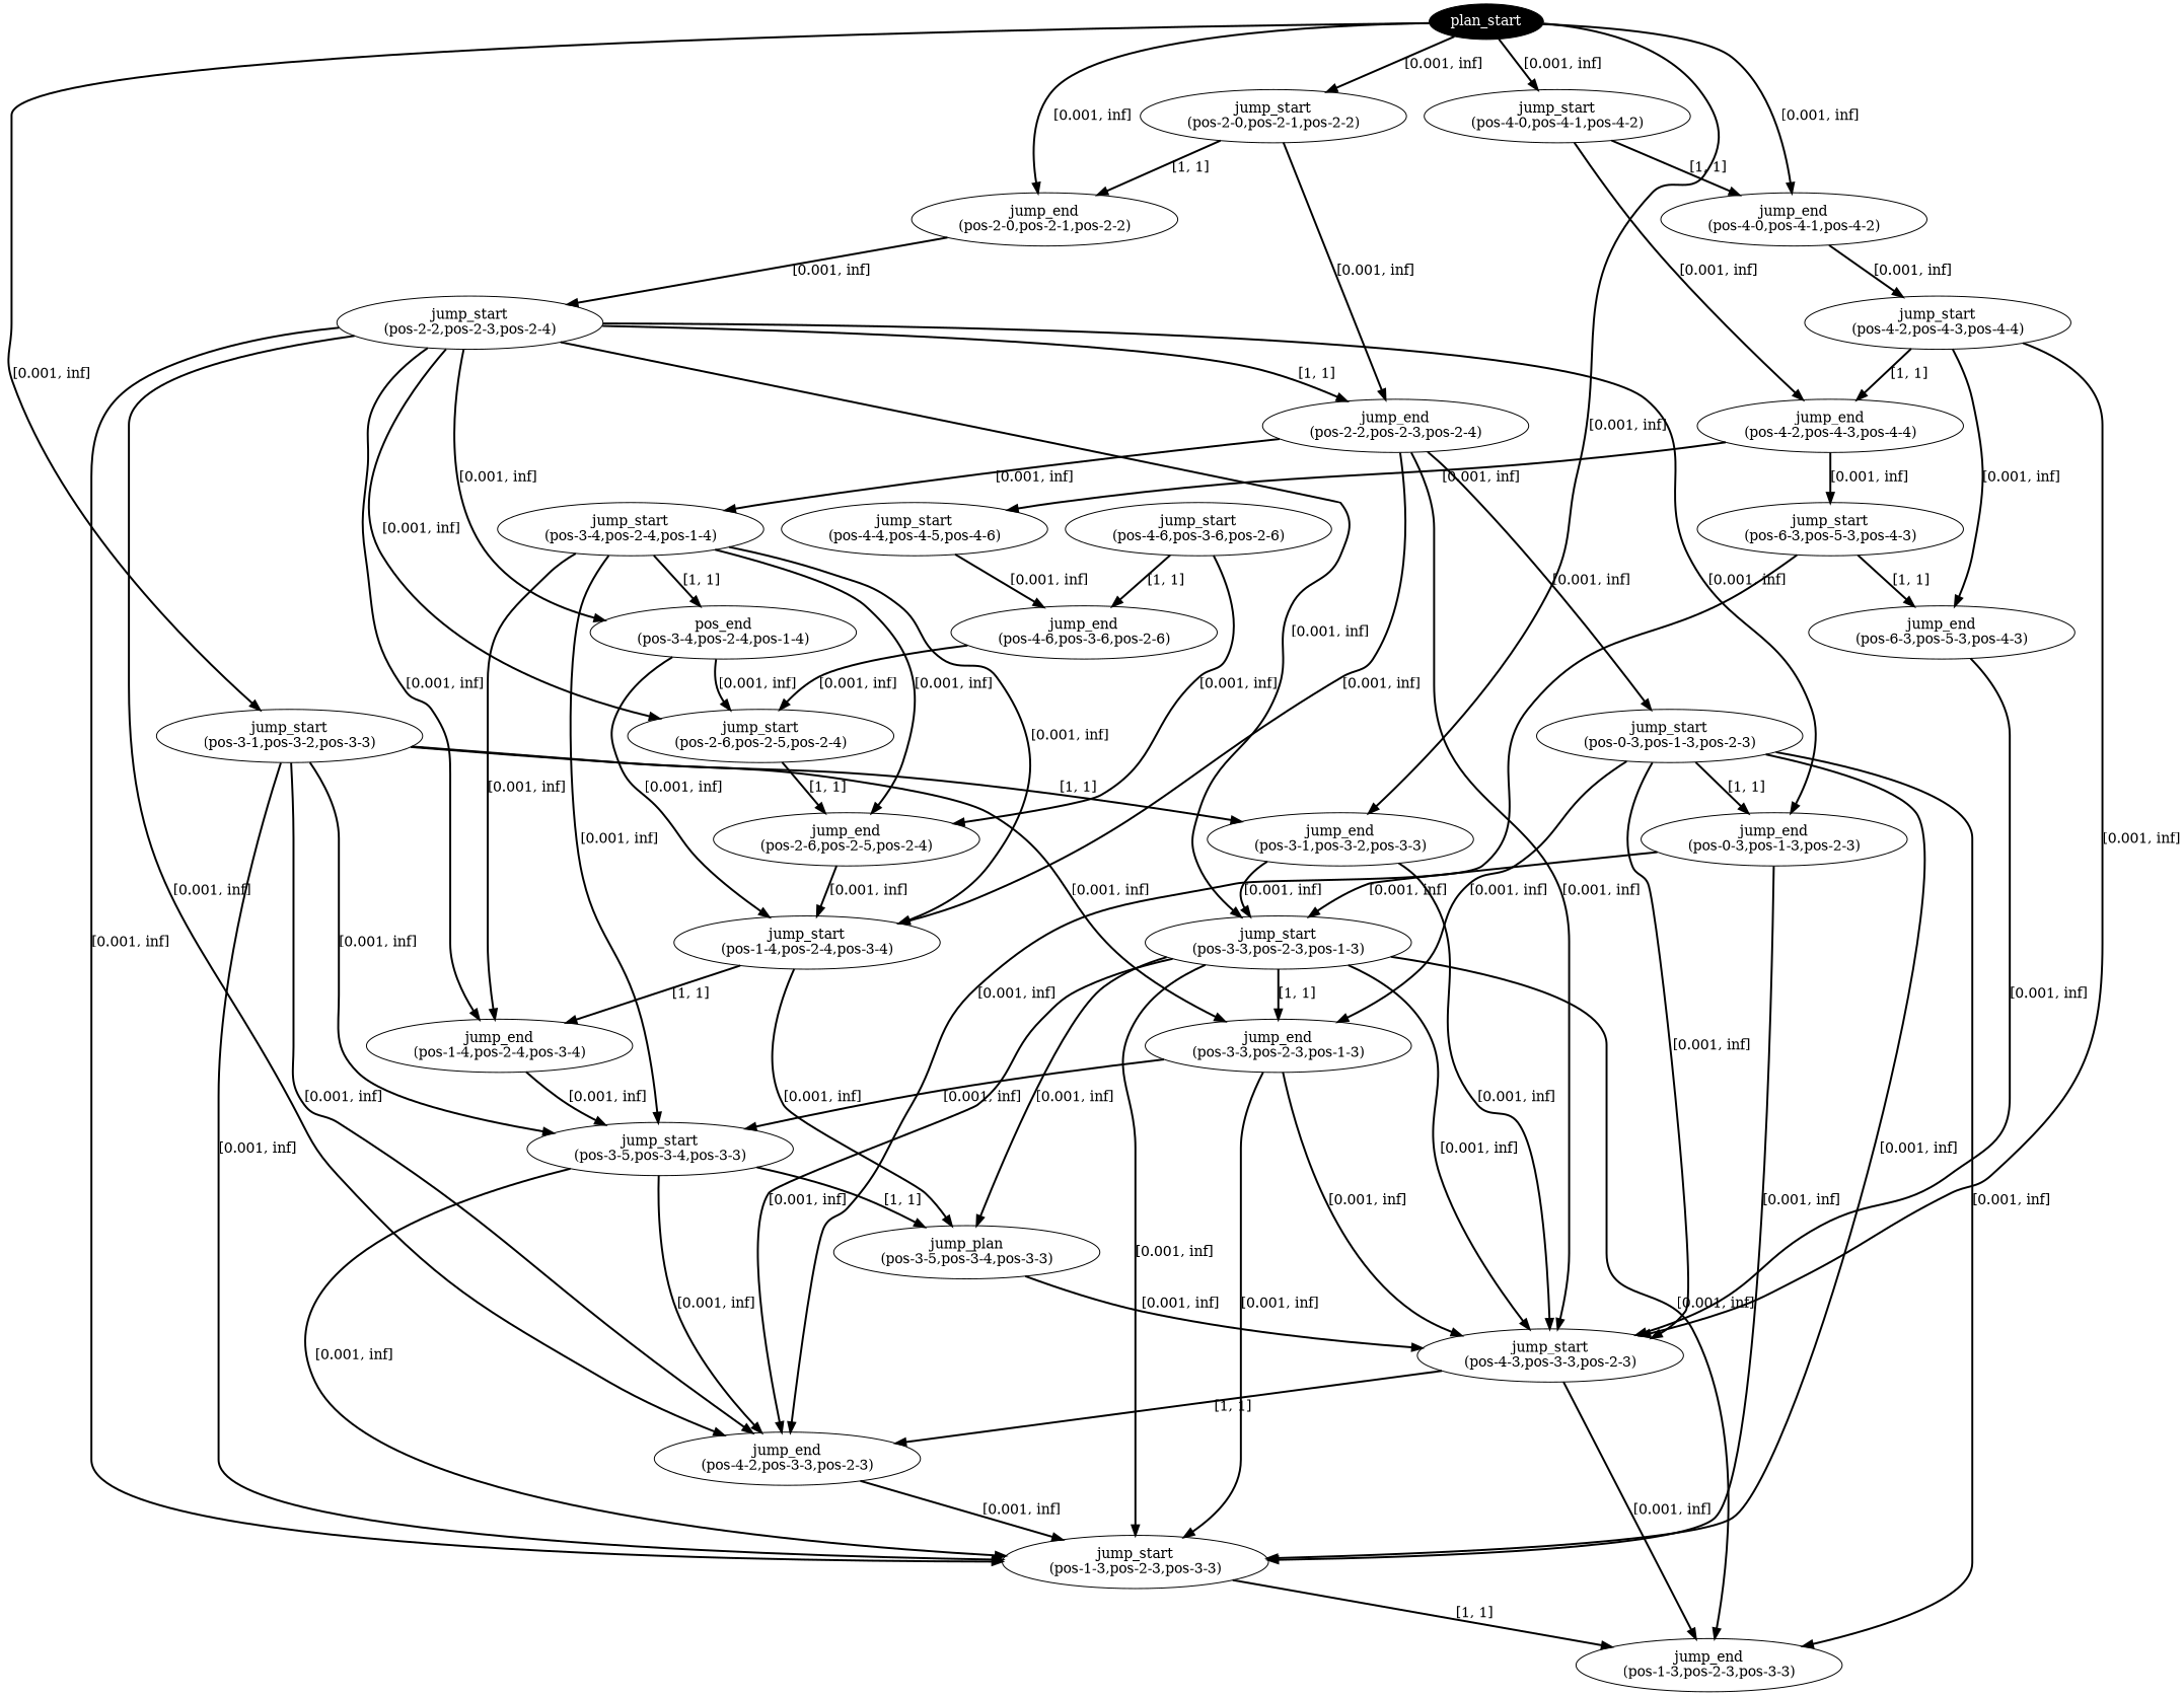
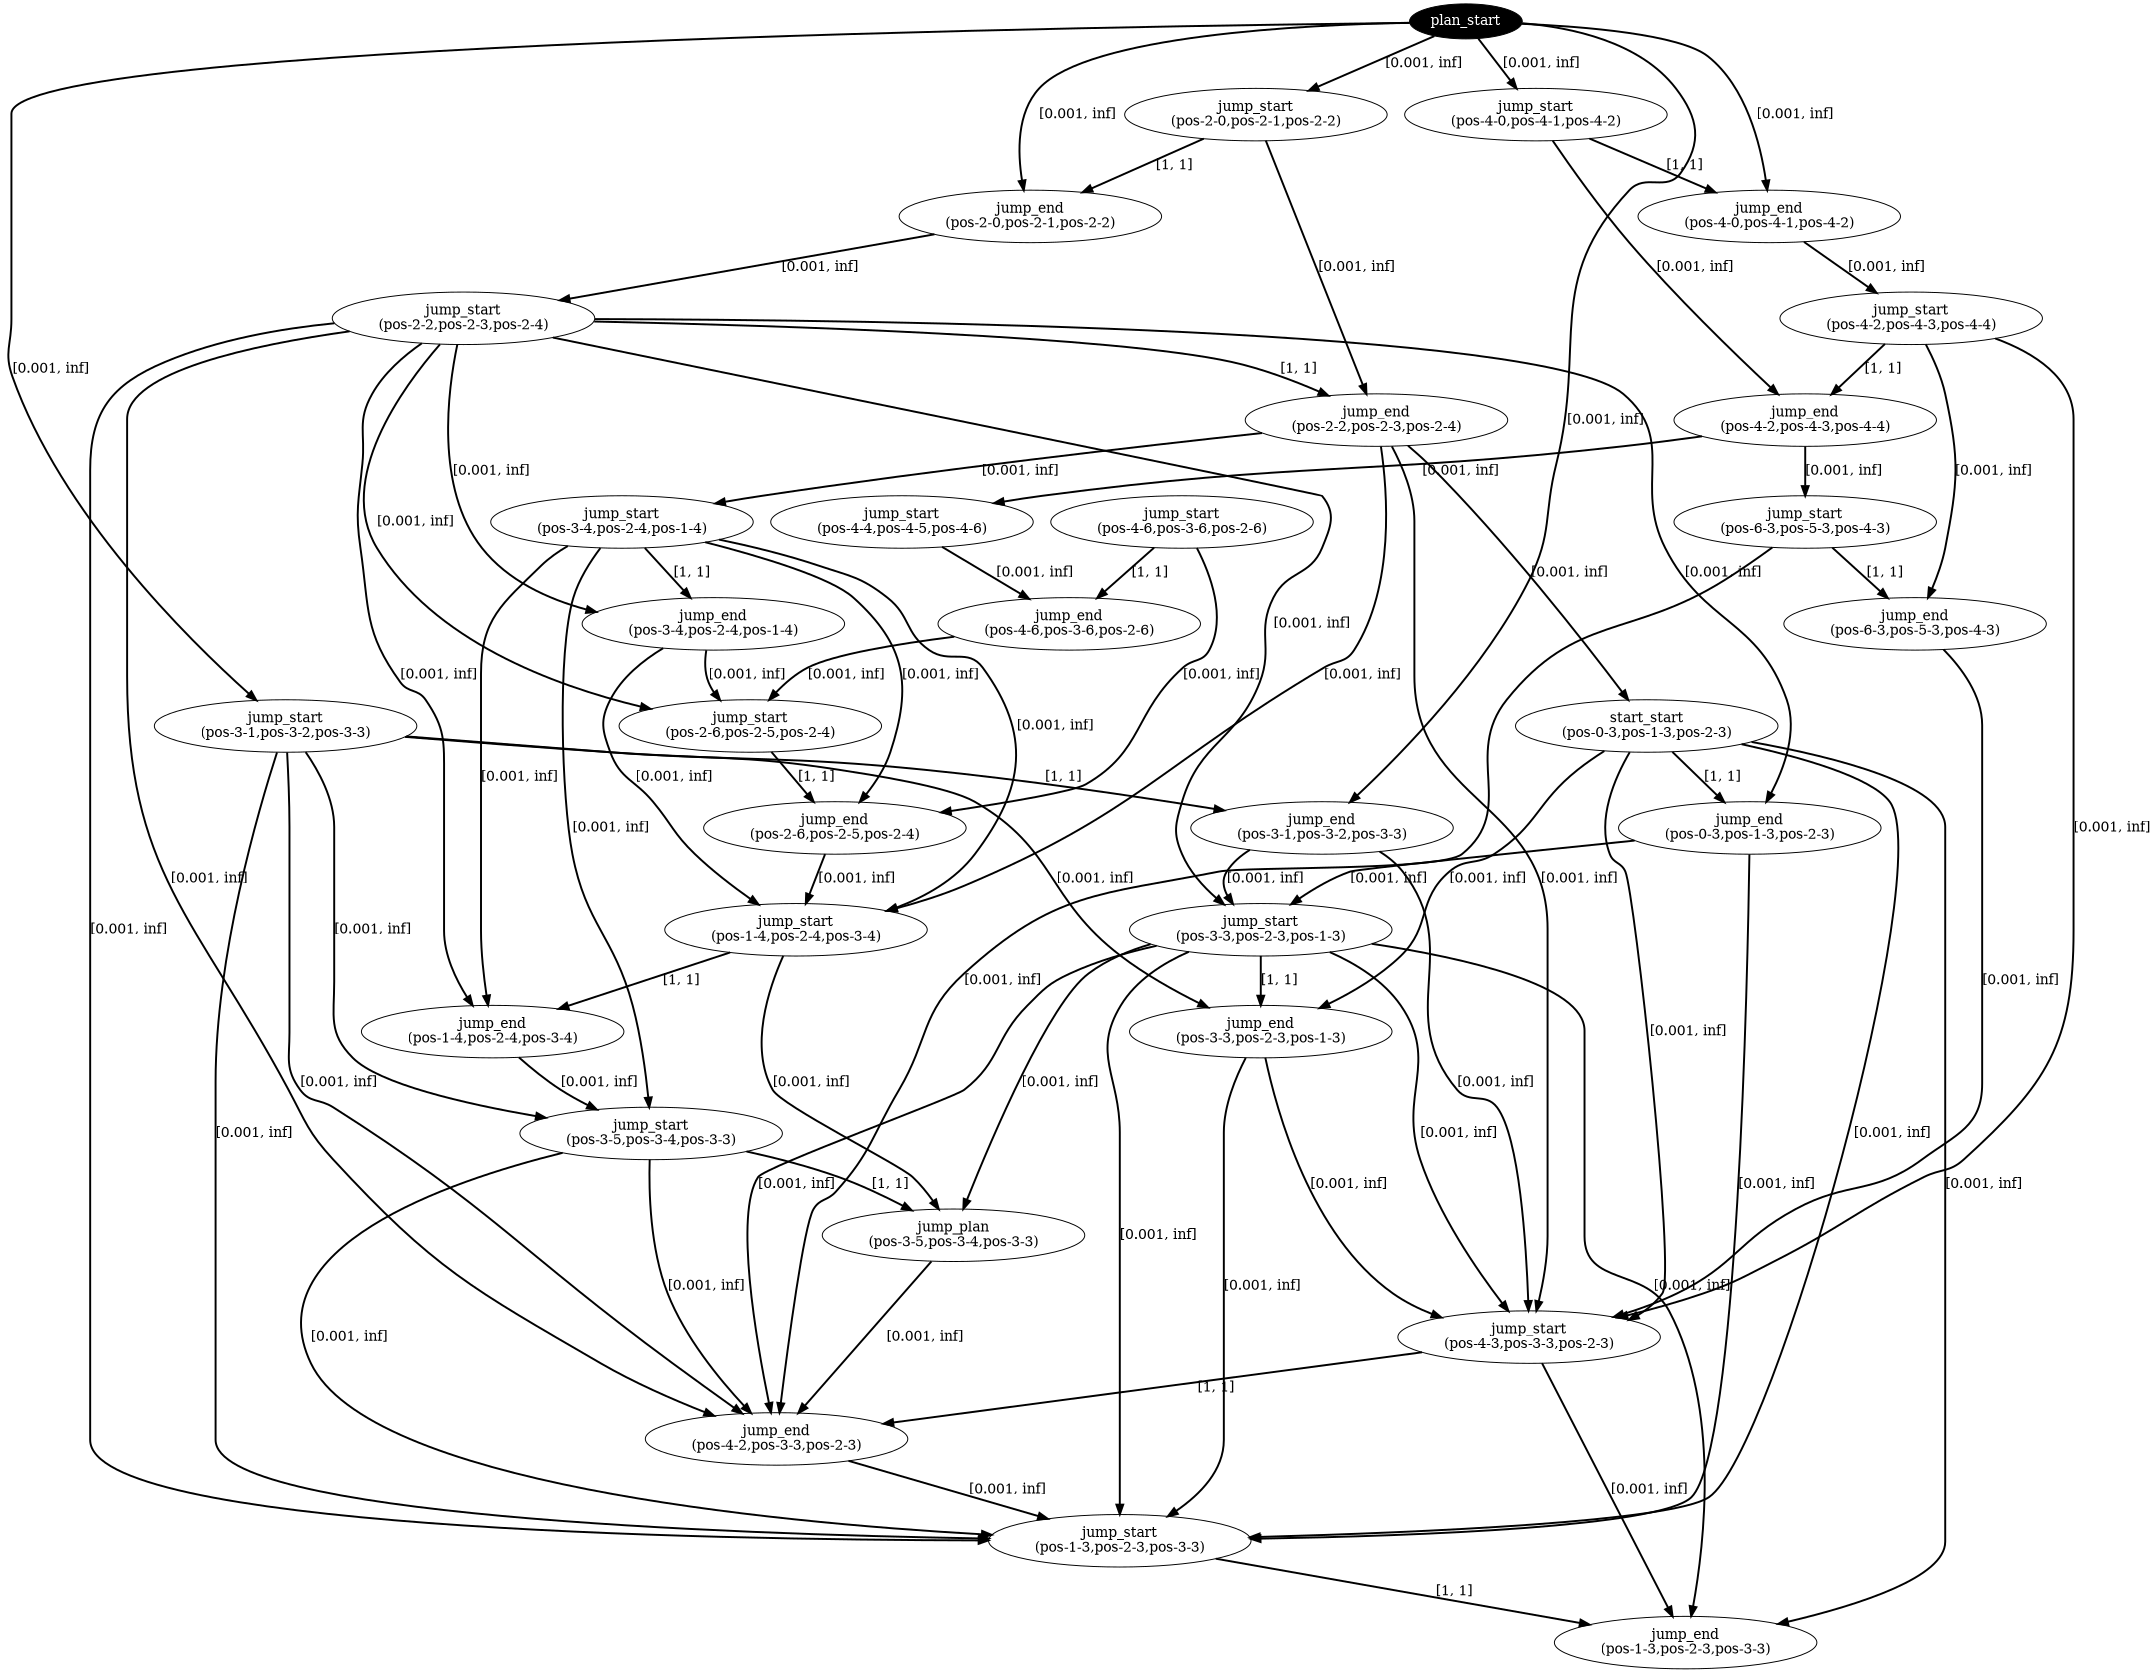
  digraph {
    edge [color=black penwidth=2]
    n1 [fillcolor=black fontcolor=white label=plan_start style=filled]
    n2 [label="jump_start\n(pos-2-0,pos-2-1,pos-2-2)"]
    n3 [label="jump_end\n(pos-2-0,pos-2-1,pos-2-2)"]
    n4 [label="jump_start\n(pos-3-1,pos-3-2,pos-3-3)"]
    n5 [label="jump_end\n(pos-3-1,pos-3-2,pos-3-3)"]
    n6 [label="jump_start\n(pos-4-0,pos-4-1,pos-4-2)"]
    n7 [label="jump_end\n(pos-4-0,pos-4-1,pos-4-2)"]
    n8 [label="jump_end\n(pos-2-2,pos-2-3,pos-2-4)"]
    n9 [label="jump_start\n(pos-2-2,pos-2-3,pos-2-4)"]
    n10 [label="jump_end\n(pos-3-3,pos-2-3,pos-1-3)"]
    n11 [label="jump_start\n(pos-3-5,pos-3-4,pos-3-3)"]
    n12 [label="jump_end\n(pos-4-2,pos-3-3,pos-2-3)"]
    n13 [label="jump_start\n(pos-1-3,pos-2-3,pos-3-3)"]
    n14 [label="jump_start\n(pos-3-3,pos-2-3,pos-1-3)"]
    n15 [label="jump_start\n(pos-4-3,pos-3-3,pos-2-3)"]
    n16 [label="jump_end\n(pos-4-2,pos-4-3,pos-4-4)"]
    n17 [label="jump_start\n(pos-4-2,pos-4-3,pos-4-4)"]
    n18 [label="jump_start\n(pos-3-4,pos-2-4,pos-1-4)"]
-   n19 [label="jump_start\n(pos-0-3,pos-1-3,pos-2-3)"]
+   n19 [label="start_start\n(pos-0-3,pos-1-3,pos-2-3)"]
    n20 [label="jump_start\n(pos-1-4,pos-2-4,pos-3-4)"]
-   n21 [label="pos_end\n(pos-3-4,pos-2-4,pos-1-4)"]
+   n21 [label="jump_end\n(pos-3-4,pos-2-4,pos-1-4)"]
    n22 [label="jump_end\n(pos-0-3,pos-1-3,pos-2-3)"]
    n23 [label="jump_start\n(pos-2-6,pos-2-5,pos-2-4)"]
    n24 [label="jump_end\n(pos-1-4,pos-2-4,pos-3-4)"]
    n25 [label="jump_plan\n(pos-3-5,pos-3-4,pos-3-3)"]
    n26 [label="jump_end\n(pos-1-3,pos-2-3,pos-3-3)"]
    n27 [label="jump_start\n(pos-4-4,pos-4-5,pos-4-6)"]
    n28 [label="jump_start\n(pos-6-3,pos-5-3,pos-4-3)"]
    n29 [label="jump_end\n(pos-6-3,pos-5-3,pos-4-3)"]
    n30 [label="jump_end\n(pos-2-6,pos-2-5,pos-2-4)"]
    n31 [label="jump_end\n(pos-4-6,pos-3-6,pos-2-6)"]
    n32 [label="jump_start\n(pos-4-6,pos-3-6,pos-2-6)"]
    n1 -> n2 [label="[0.001, inf]"]
    n1 -> n3 [label="[0.001, inf]"]
    n1 -> n4 [label="[0.001, inf]"]
    n1 -> n5 [label="[0.001, inf]"]
    n1 -> n6 [label="[0.001, inf]"]
    n1 -> n7 [label="[0.001, inf]"]
    n2 -> n3 [label="[1, 1]"]
    n2 -> n8 [label="[0.001, inf]"]
    n3 -> n9 [label="[0.001, inf]"]
    n4 -> n5 [label="[1, 1]"]
    n4 -> n10 [label="[0.001, inf]"]
    n4 -> n11 [label="[0.001, inf]"]
    n4 -> n12 [label="[0.001, inf]"]
    n4 -> n13 [label="[0.001, inf]"]
    n5 -> n14 [label="[0.001, inf]"]
    n5 -> n15 [label="[0.001, inf]"]
    n6 -> n7 [label="[1, 1]"]
    n6 -> n16 [label="[0.001, inf]"]
    n7 -> n17 [label="[0.001, inf]"]
    n8 -> n15 [label="[0.001, inf]"]
    n8 -> n18 [label="[0.001, inf]"]
    n8 -> n19 [label="[0.001, inf]"]
    n8 -> n20 [label="[0.001, inf]"]
    n9 -> n8 [label="[1, 1]"]
    n9 -> n12 [label="[0.001, inf]"]
    n9 -> n13 [label="[0.001, inf]"]
    n9 -> n14 [label="[0.001, inf]"]
    n9 -> n21 [label="[0.001, inf]"]
    n9 -> n22 [label="[0.001, inf]"]
    n9 -> n23 [label="[0.001, inf]"]
    n9 -> n24 [label="[0.001, inf]"]
-   n10 -> n11 [label="[0.001, inf]"]
    n10 -> n13 [label="[0.001, inf]"]
    n10 -> n15 [label="[0.001, inf]"]
    n11 -> n12 [label="[0.001, inf]"]
    n11 -> n13 [label="[0.001, inf]"]
    n11 -> n25 [label="[1, 1]"]
    n12 -> n13 [label="[0.001, inf]"]
    n13 -> n26 [label="[1, 1]"]
    n14 -> n10 [label="[1, 1]"]
    n14 -> n12 [label="[0.001, inf]"]
    n14 -> n13 [label="[0.001, inf]"]
    n14 -> n15 [label="[0.001, inf]"]
    n14 -> n25 [label="[0.001, inf]"]
    n14 -> n26 [label="[0.001, inf]"]
    n15 -> n12 [label="[1, 1]"]
    n15 -> n26 [label="[0.001, inf]"]
    n16 -> n27 [label="[0.001, inf]"]
    n16 -> n28 [label="[0.001, inf]"]
    n17 -> n15 [label="[0.001, inf]"]
    n17 -> n16 [label="[1, 1]"]
    n17 -> n29 [label="[0.001, inf]"]
    n18 -> n11 [label="[0.001, inf]"]
    n18 -> n20 [label="[0.001, inf]"]
    n18 -> n21 [label="[1, 1]"]
    n18 -> n24 [label="[0.001, inf]"]
    n18 -> n30 [label="[0.001, inf]"]
    n19 -> n10 [label="[0.001, inf]"]
    n19 -> n13 [label="[0.001, inf]"]
    n19 -> n15 [label="[0.001, inf]"]
    n19 -> n22 [label="[1, 1]"]
    n19 -> n26 [label="[0.001, inf]"]
    n20 -> n24 [label="[1, 1]"]
    n20 -> n25 [label="[0.001, inf]"]
    n21 -> n20 [label="[0.001, inf]"]
    n21 -> n23 [label="[0.001, inf]"]
    n22 -> n13 [label="[0.001, inf]"]
    n22 -> n14 [label="[0.001, inf]"]
    n23 -> n30 [label="[1, 1]"]
    n24 -> n11 [label="[0.001, inf]"]
-   n25 -> n15 [label="[0.001, inf]"]
+   n25 -> n12 [label="[0.001, inf]"]
    n27 -> n31 [label="[0.001, inf]"]
    n28 -> n12 [label="[0.001, inf]"]
    n28 -> n29 [label="[1, 1]"]
    n29 -> n15 [label="[0.001, inf]"]
    n30 -> n20 [label="[0.001, inf]"]
    n31 -> n23 [label="[0.001, inf]"]
    n32 -> n30 [label="[0.001, inf]"]
    n32 -> n31 [label="[1, 1]"]
  }
